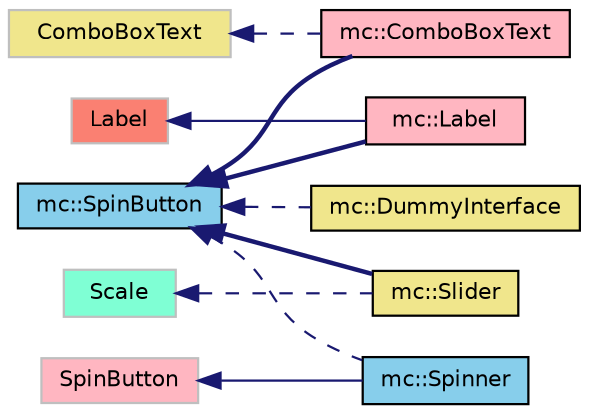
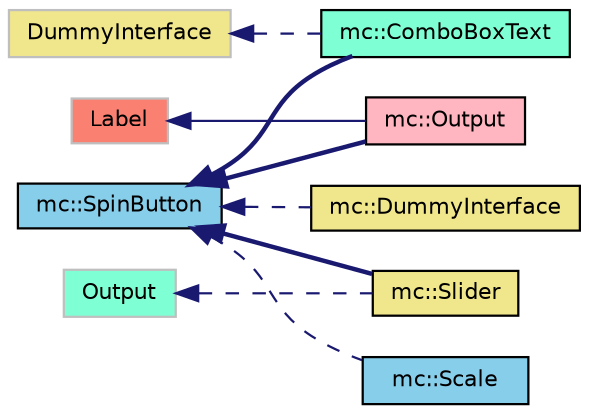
  digraph {
    rankdir=LR
    node [color=black fillcolor=khaki fontname=Helvetica fontsize=10 shape=record style=filled]
    edge [color=midnightblue dir=back fontname=Helvetica fontsize=10 labelfontname=Helvetica labelfontsize=10 style=dashed]
-   n1 [color=grey75 height=0.2 label=ComboBoxText width=0.4]
-   n2 [fillcolor=lightpink height=0.2 label="mc::ComboBoxText" width=0.4]
+   n1 [color=grey75 height=0.2 label=DummyInterface width=0.4]
+   n2 [fillcolor=aquamarine height=0.2 label="mc::ComboBoxText" width=0.4]
    n3 [fillcolor=skyblue height=0.2 label="mc::SpinButton" width=0.4]
    n4 [height=0.2 label="mc::DummyInterface" width=0.4]
-   n5 [fillcolor=lightpink height=0.2 label="mc::Label" width=0.4]
+   n5 [fillcolor=lightpink height=0.2 label="mc::Output" width=0.4]
    n6 [height=0.2 label="mc::Slider" width=0.4]
-   n7 [fillcolor=skyblue height=0.2 label="mc::Spinner" width=0.4]
+   n7 [fillcolor=skyblue height=0.2 label="mc::Scale" width=0.4]
    n8 [color=grey75 fillcolor=salmon height=0.2 label=Label width=0.4]
-   n9 [color=grey75 fillcolor=aquamarine height=0.2 label=Scale width=0.4]
-   n10 [color=grey75 fillcolor=lightpink height=0.2 label=SpinButton width=0.4]
+   n9 [color=grey75 fillcolor=aquamarine height=0.2 label=Output width=0.4]
    n1 -> n2
    n3 -> n2 [style=bold]
    n3 -> n4
    n3 -> n5 [style=bold]
    n3 -> n6 [style=bold]
    n3 -> n7
    n8 -> n5 [style=solid]
    n9 -> n6
-   n10 -> n7 [style=solid]
  }
